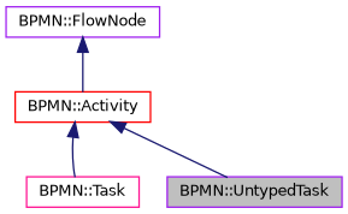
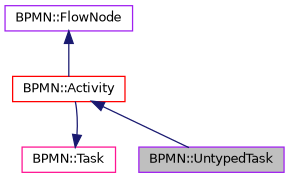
  digraph {
    node [color=purple fillcolor=white fontname=Helvetica fontsize=10 shape=record style=filled]
    edge [color=midnightblue dir=back fontname=Helvetica fontsize=10 labelfontname=Helvetica labelfontsize=10 style=solid]
    n1 [fillcolor=grey75 fontcolor=black height=0.2 label="BPMN::UntypedTask" width=0.4]
    n2 [color=deeppink height=0.2 label="BPMN::Task" width=0.4]
    n3 [color=red height=0.2 label="BPMN::Activity" width=0.4]
    n4 [height=0.2 label="BPMN::FlowNode" width=0.4]
    n3 -> n1
-   n3 -> n2
+   n2 -> n3
    n4 -> n3
  }
